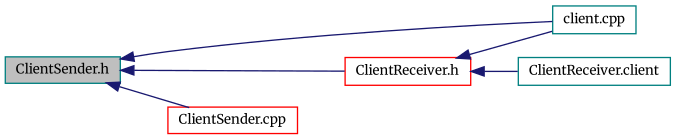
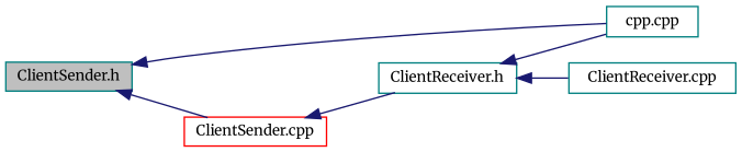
  digraph {
    fontname=Merriweather
    rankdir=LR
    node [color=teal fillcolor=white fontname=Merriweather fontsize=10 shape=record style=filled]
    edge [color=midnightblue dir=back fontname=Merriweather fontsize=10 labelfontname=Helvetica labelfontsize=10 style=solid]
    n1 [fillcolor=grey75 fontcolor=black height=0.2 label="ClientSender.h" width=0.4]
-   n2 [height=0.2 label="client.cpp" width=0.4]
-   n3 [color=red height=0.2 label="ClientReceiver.h" width=0.4]
+   n2 [height=0.2 label="cpp.cpp" width=0.4]
+   n3 [height=0.2 label="ClientReceiver.h" width=0.4]
    n4 [color=red height=0.2 label="ClientSender.cpp" width=0.4]
-   n5 [height=0.2 label="ClientReceiver.client" width=0.4]
+   n5 [height=0.2 label="ClientReceiver.cpp" width=0.4]
    n1 -> n2
-   n1 -> n3
+   n4 -> n3
    n1 -> n4
    n3 -> n2
    n3 -> n5
  }
